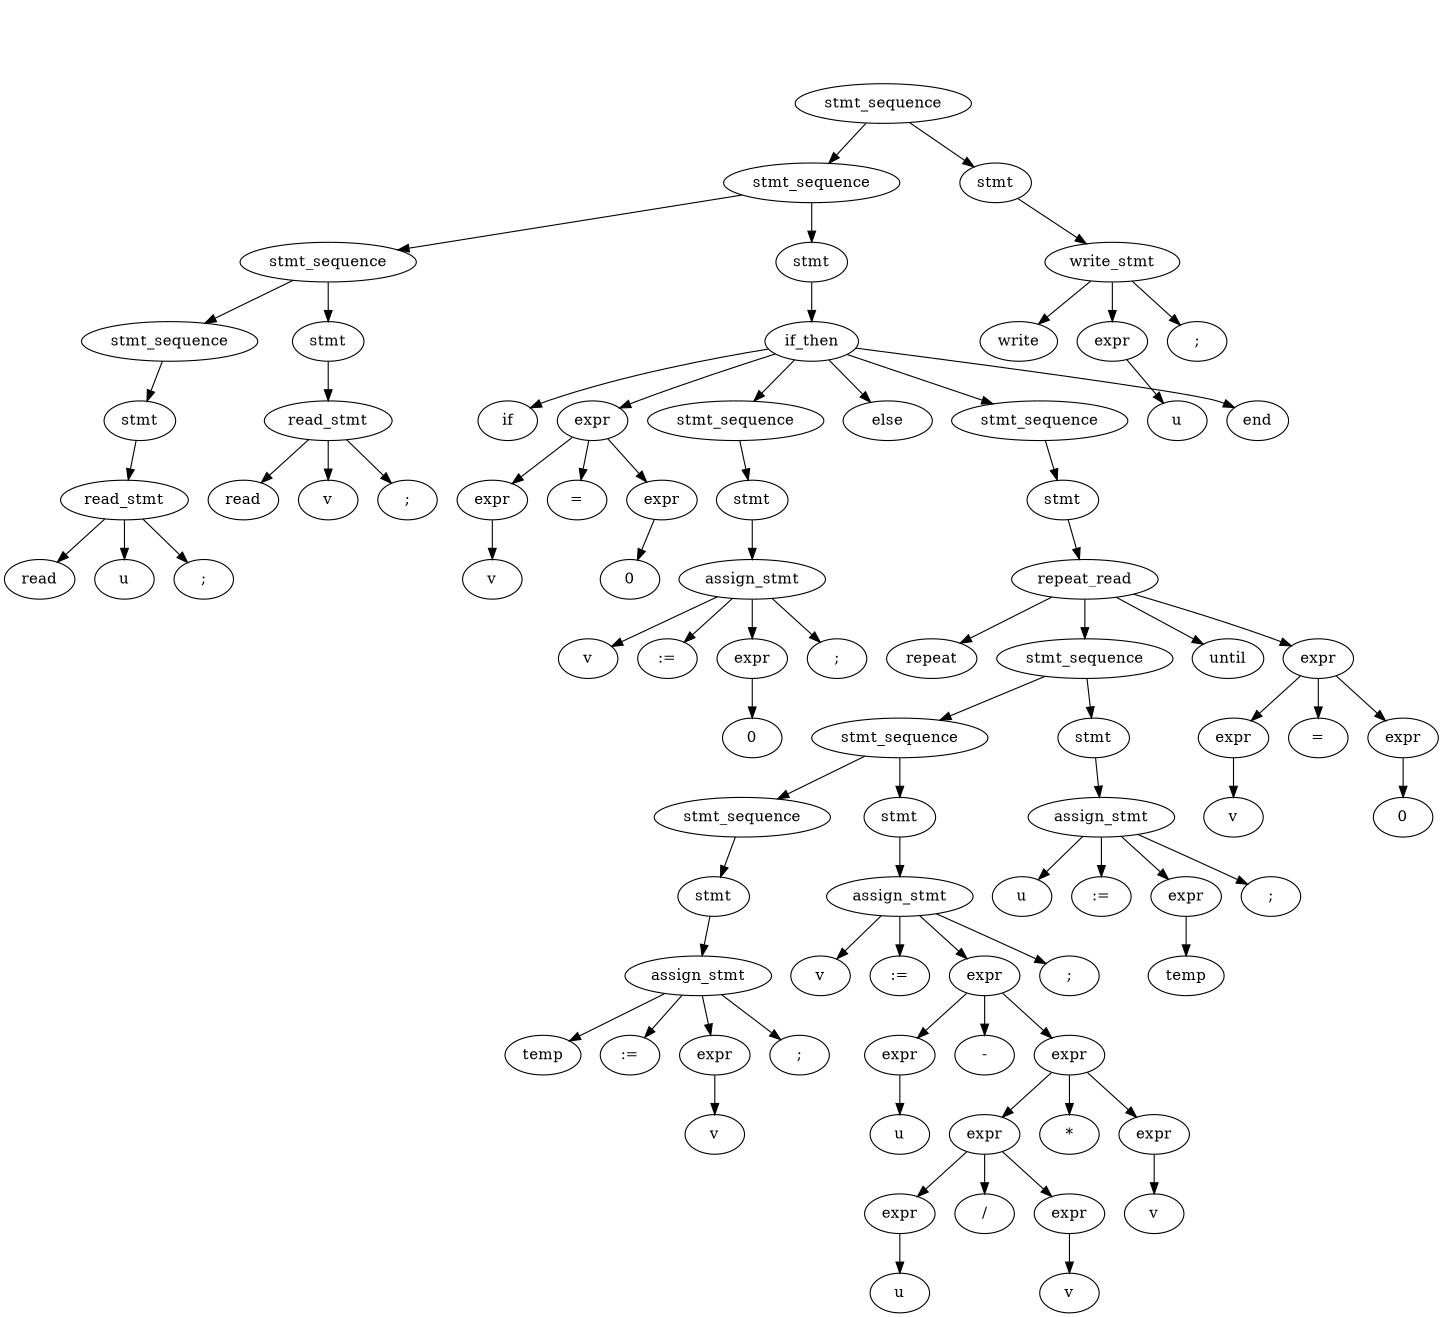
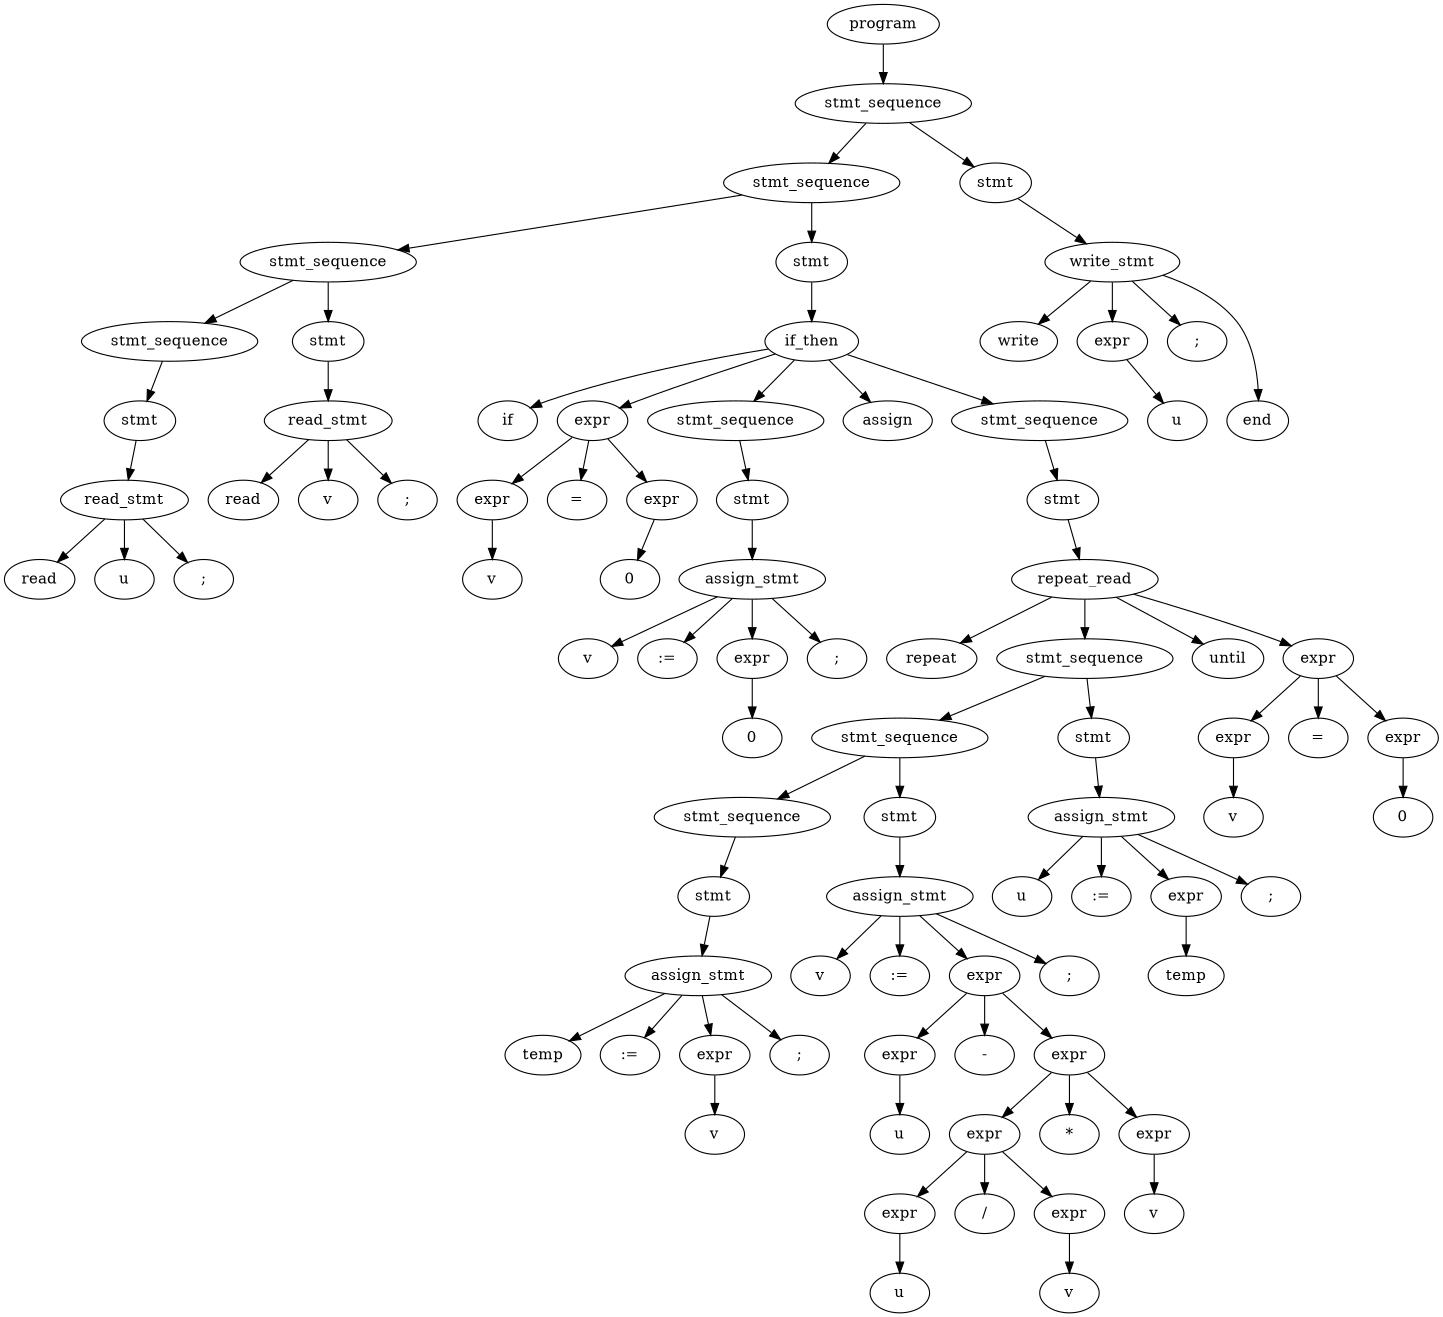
  digraph {
    ordering=out
+   n1 [label=program]
    n2 [label=stmt_sequence]
    n3 [label=stmt_sequence]
    n4 [label=stmt]
    n5 [label=stmt_sequence]
    n6 [label=stmt]
    n7 [label=write_stmt]
    n8 [label=stmt_sequence]
    n9 [label=stmt]
    n10 [label=if_then]
    n11 [label=stmt]
    n12 [label=read_stmt]
    n13 [label=read_stmt]
    n14 [label=read]
    n15 [label=u]
    n16 [label=";"]
    n17 [label=read]
    n18 [label=v]
    n19 [label=";"]
    n20 [label=if]
    n21 [label=expr]
    n22 [label=stmt_sequence]
-   n23 [label=else]
+   n23 [label=assign]
    n24 [label=stmt_sequence]
    n25 [label=end]
    n26 [label=expr]
    n27 [label="="]
    n28 [label=expr]
    n29 [label=stmt]
    n30 [label=stmt]
    n31 [label=v]
    n32 [label=0]
    n33 [label=assign_stmt]
    n34 [label=v]
    n35 [label=":="]
    n36 [label=expr]
    n37 [label=";"]
    n38 [label=0]
    n39 [label=repeat_read]
    n40 [label=repeat]
    n41 [label=stmt_sequence]
    n42 [label=until]
    n43 [label=expr]
    n44 [label=stmt_sequence]
    n45 [label=stmt]
    n46 [label=expr]
    n47 [label="="]
    n48 [label=expr]
    n49 [label=stmt_sequence]
    n50 [label=stmt]
    n51 [label=assign_stmt]
    n52 [label=stmt]
    n53 [label=assign_stmt]
    n54 [label=assign_stmt]
    n55 [label=temp]
    n56 [label=":="]
    n57 [label=expr]
    n58 [label=";"]
    n59 [label=v]
    n60 [label=v]
    n61 [label=":="]
    n62 [label=expr]
    n63 [label=";"]
    n64 [label=expr]
    n65 [label="-"]
    n66 [label=expr]
    n67 [label=u]
    n68 [label=expr]
    n69 [label="*"]
    n70 [label=expr]
    n71 [label=expr]
    n72 [label="/"]
    n73 [label=expr]
    n74 [label=v]
    n75 [label=u]
    n76 [label=v]
    n77 [label=u]
    n78 [label=":="]
    n79 [label=expr]
    n80 [label=";"]
    n81 [label=temp]
    n82 [label=v]
    n83 [label=0]
    n84 [label=write]
    n85 [label=expr]
    n86 [label=";"]
    n87 [label=u]
+   n1 -> n2
    n2 -> n3
    n2 -> n4
    n3 -> n5
    n3 -> n6
    n4 -> n7
    n5 -> n8
    n5 -> n9
    n6 -> n10
    n7 -> n84
    n7 -> n85
    n7 -> n86
    n8 -> n11
    n9 -> n12
    n10 -> n20
    n10 -> n21
    n10 -> n22
    n10 -> n23
    n10 -> n24
-   n10 -> n25
+   n7 -> n25
    n11 -> n13
    n12 -> n17
    n12 -> n18
    n12 -> n19
    n13 -> n14
    n13 -> n15
    n13 -> n16
    n21 -> n26
    n21 -> n27
    n21 -> n28
    n22 -> n29
    n24 -> n30
    n26 -> n31
    n28 -> n32
    n29 -> n33
    n30 -> n39
    n33 -> n34
    n33 -> n35
    n33 -> n36
    n33 -> n37
    n36 -> n38
    n39 -> n40
    n39 -> n41
    n39 -> n42
    n39 -> n43
    n41 -> n44
    n41 -> n45
    n43 -> n46
    n43 -> n47
    n43 -> n48
    n44 -> n49
    n44 -> n50
    n45 -> n51
    n46 -> n82
    n48 -> n83
    n49 -> n52
    n50 -> n53
    n51 -> n77
    n51 -> n78
    n51 -> n79
    n51 -> n80
    n52 -> n54
    n53 -> n60
    n53 -> n61
    n53 -> n62
    n53 -> n63
    n54 -> n55
    n54 -> n56
    n54 -> n57
    n54 -> n58
    n57 -> n59
    n62 -> n64
    n62 -> n65
    n62 -> n66
    n64 -> n67
    n66 -> n68
    n66 -> n69
    n66 -> n70
    n68 -> n71
    n68 -> n72
    n68 -> n73
    n70 -> n74
    n71 -> n75
    n73 -> n76
    n79 -> n81
    n85 -> n87
  }
